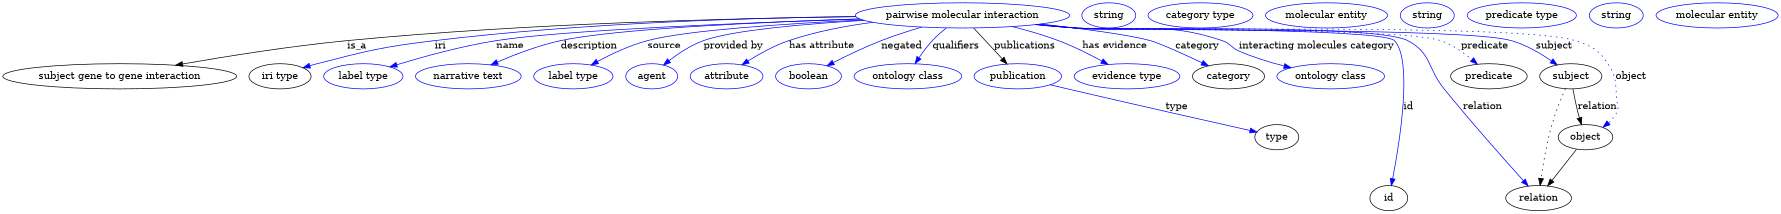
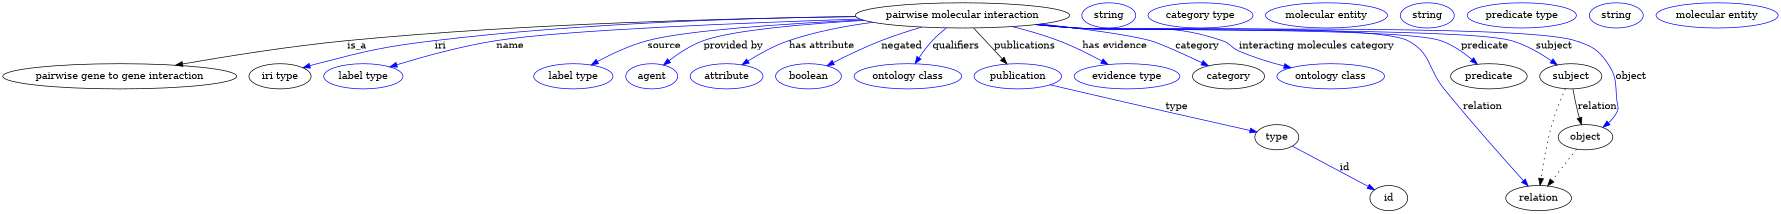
  digraph {
    node [color=blue]
    edge [color=blue style=solid]
-   n1 [height=0.5 label="pairwise molecular interaction" width=4.2427]
-   "pairwise gene to gene interaction" [height=0.5 width=4.6399 label="subject gene to gene interaction" color=""]
+   n1 [height=0.5 label="pairwise molecular interaction" width=4.2427 color=""]
+   "pairwise gene to gene interaction" [height=0.5 width=4.6399 color=""]
    n3 [color=black height=0.5 label="iri type" width=1.2277]
    n4 [height=0.5 label="label type" width=1.5707]
-   n5 [height=0.5 label="narrative text" width=2.0943]
    n6 [height=0.5 label="label type" width=1.5707]
    n7 [height=0.5 label=agent width=1.0291]
    n8 [height=0.5 label=attribute width=1.4443]
    n9 [height=0.5 label=boolean width=1.2999]
    n10 [height=0.5 label="ontology class" width=2.1304]
    n11 [height=0.5 label=publication width=1.7332]
    n12 [height=0.5 label="evidence type" width=2.0943]
    category [height=0.5 width=1.4263 color=""]
    n14 [height=0.5 label="ontology class" width=2.1304]
    subject [height=0.5 width=1.2277 color=""]
    id [height=0.5 width=0.75 color=""]
    predicate [height=0.5 width=1.5165 color=""]
    relation [height=0.5 width=1.2999 color=""]
    object [height=0.5 width=1.0832 color=""]
    type [height=0.5 width=0.86659 color=""]
    n21 [height=0.5 label=string width=1.0652]
    n22 [height=0.5 label="category type" width=2.0762]
    n23 [height=0.5 label="molecular entity" width=2.4192]
    n24 [height=0.5 label=string width=1.0652]
    n25 [height=0.5 label="predicate type" width=2.1665]
    n26 [height=0.5 label=string width=1.0652]
    n27 [height=0.5 label="molecular entity" width=2.4192]
    n1 -> "pairwise gene to gene interaction" [label=is_a color="" style=""]
    n1 -> n3 [label=iri]
    n1 -> n4 [label=name]
-   n1 -> n5 [label=description]
    n1 -> n6 [label=source]
    n1 -> n7 [label="provided by"]
    n1 -> n8 [label="has attribute"]
    n1 -> n9 [label=negated]
    n1 -> n10 [label=qualifiers]
    n1 -> n11 [color=black label=publications]
    n1 -> n12 [label="has evidence"]
    n1 -> category [label=category]
    n1 -> n14 [label="interacting molecules category"]
    n1 -> subject [label=subject]
-   n1 -> id [label=id]
-   n1 -> predicate [label=predicate style=dotted]
+   type -> id [label=id]
+   n1 -> predicate [label=predicate]
    n1 -> relation [label=relation]
-   n1 -> object [label=object style=dotted]
+   n1 -> object [label=object]
    n11 -> type [label=type]
    subject -> relation [style=dotted color=""]
    subject -> object [label=relation color="" style=""]
-   object -> relation [color=""]
+   object -> relation [style=dotted color=""]
  }
